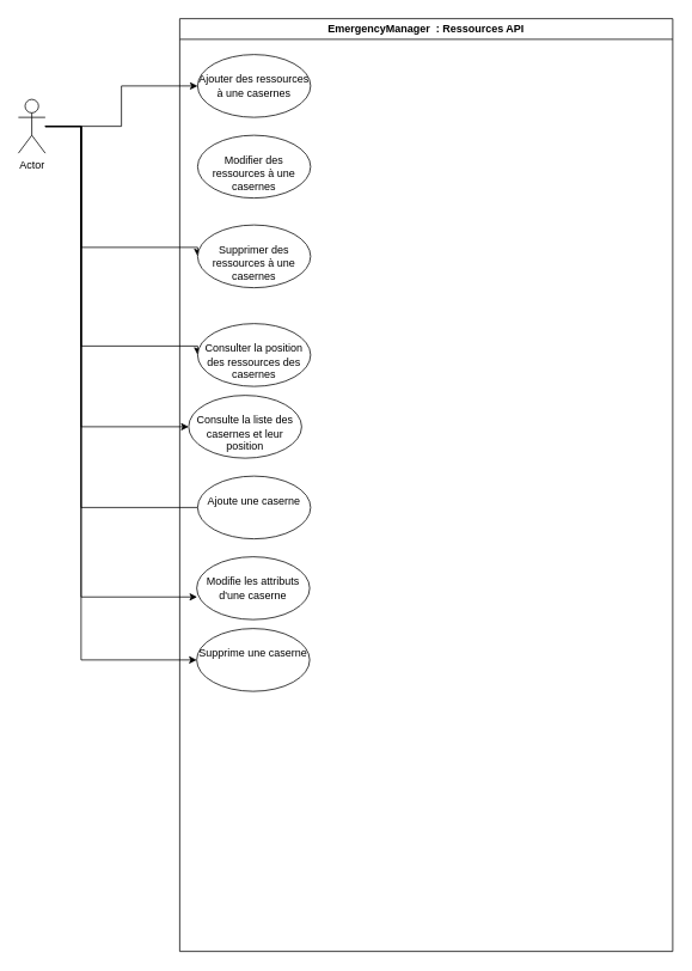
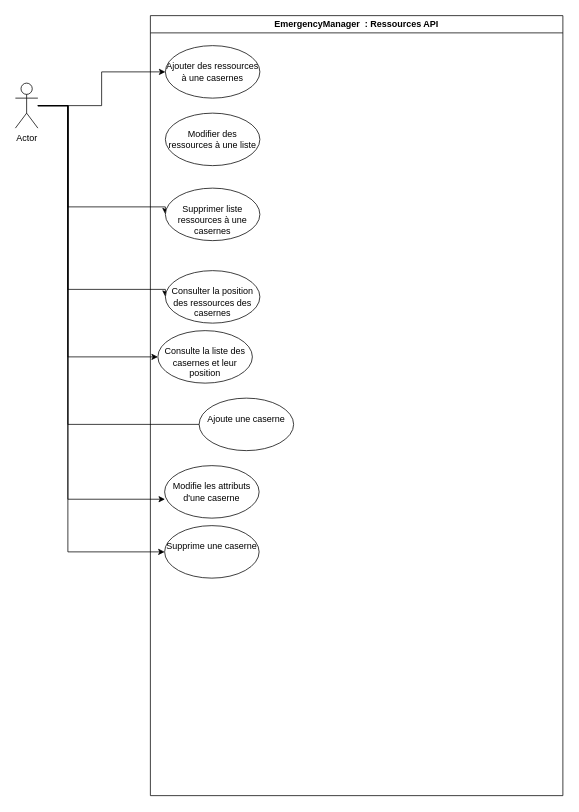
  <mxCell id="0" />
  <mxCell id="1" parent="0" />
  <mxCell id="2" style="edgeStyle=orthogonalEdgeStyle;rounded=0;orthogonalLoop=1;jettySize=auto;html=1;entryX=0;entryY=0.5;entryDx=0;entryDy=0;" edge="1" parent="1" source="9" target="11"><mxGeometry relative="1" as="geometry"><mxPoint x="315" y="190" as="targetPoint" /><Array as="points"><mxPoint x="90" y="140" /><mxPoint x="90" y="275" /></Array></mxGeometry></mxCell>
  <mxCell id="3" style="edgeStyle=orthogonalEdgeStyle;rounded=0;orthogonalLoop=1;jettySize=auto;html=1;entryX=0;entryY=0.5;entryDx=0;entryDy=0;" edge="1" parent="1" source="9" target="12"><mxGeometry relative="1" as="geometry"><mxPoint x="90" y="886" as="targetPoint" /><Array as="points"><mxPoint x="90" y="140" /><mxPoint x="90" y="385" /></Array></mxGeometry></mxCell>
  <mxCell id="4" style="edgeStyle=orthogonalEdgeStyle;rounded=0;orthogonalLoop=1;jettySize=auto;html=1;" edge="1" parent="1" source="9" target="14"><mxGeometry relative="1" as="geometry" /></mxCell>
  <mxCell id="5" style="edgeStyle=orthogonalEdgeStyle;rounded=0;orthogonalLoop=1;jettySize=auto;html=1;entryX=0;entryY=0.5;entryDx=0;entryDy=0;" edge="1" parent="1" source="9" target="15"><mxGeometry relative="1" as="geometry"><Array as="points"><mxPoint x="90" y="140" /><mxPoint x="90" y="475" /></Array></mxGeometry></mxCell>
  <mxCell id="6" style="edgeStyle=orthogonalEdgeStyle;rounded=0;orthogonalLoop=1;jettySize=auto;html=1;entryX=0;entryY=0.5;entryDx=0;entryDy=0;endArrow=none;" edge="1" parent="1" source="9" target="16"><mxGeometry relative="1" as="geometry"><Array as="points"><mxPoint x="90" y="140" /><mxPoint x="90" y="565" /></Array></mxGeometry></mxCell>
  <mxCell id="7" style="edgeStyle=orthogonalEdgeStyle;rounded=0;orthogonalLoop=1;jettySize=auto;html=1;entryX=0.004;entryY=0.64;entryDx=0;entryDy=0;entryPerimeter=0;" edge="1" parent="1" source="9" target="17"><mxGeometry relative="1" as="geometry"><Array as="points"><mxPoint x="90" y="140" /><mxPoint x="90" y="665" /></Array></mxGeometry></mxCell>
  <mxCell id="8" style="edgeStyle=orthogonalEdgeStyle;rounded=0;orthogonalLoop=1;jettySize=auto;html=1;entryX=0;entryY=0.5;entryDx=0;entryDy=0;" edge="1" parent="1" source="9" target="18"><mxGeometry relative="1" as="geometry"><Array as="points"><mxPoint x="90" y="140" /><mxPoint x="90" y="735" /></Array></mxGeometry></mxCell>
  <mxCell id="9" value="Actor" style="shape=umlActor;verticalLabelPosition=bottom;verticalAlign=top;html=1;outlineConnect=0;" vertex="1" parent="1"><mxGeometry x="20" y="110" width="30" height="60" as="geometry" /></mxCell>
  <mxCell id="10" value="EmergencyManager&amp;nbsp; : Ressources API" style="swimlane;whiteSpace=wrap;html=1;" vertex="1" parent="1"><mxGeometry x="200" y="20" width="550" height="1040" as="geometry" /></mxCell>
- <mxCell id="11" value="&lt;br&gt;Supprimer des ressources à une casernes" style="ellipse;whiteSpace=wrap;html=1;verticalAlign=top;" vertex="1" parent="10"><mxGeometry x="20" y="230" width="126" height="70" as="geometry" /></mxCell>
+ <mxCell id="11" value="&lt;br&gt;Supprimer liste ressources à une casernes" style="ellipse;whiteSpace=wrap;html=1;verticalAlign=top;" vertex="1" parent="10"><mxGeometry x="20" y="230" width="126" height="70" as="geometry" /></mxCell>
  <mxCell id="12" value="&lt;br&gt;Consulter la position des ressources des casernes" style="ellipse;whiteSpace=wrap;html=1;verticalAlign=top;" vertex="1" parent="10"><mxGeometry x="20" y="340" width="126" height="70" as="geometry" /></mxCell>
- <mxCell id="13" value="&lt;br&gt;Modifier des ressources à une casernes" style="ellipse;whiteSpace=wrap;html=1;verticalAlign=top;" vertex="1" parent="10"><mxGeometry x="20" y="130" width="126" height="70" as="geometry" /></mxCell>
+ <mxCell id="13" value="&lt;br&gt;Modifier des ressources à une liste" style="ellipse;whiteSpace=wrap;html=1;verticalAlign=top;" vertex="1" parent="10"><mxGeometry x="20" y="130" width="126" height="70" as="geometry" /></mxCell>
  <mxCell id="14" value="&lt;br&gt;Ajouter des ressources à une casernes" style="ellipse;whiteSpace=wrap;html=1;verticalAlign=top;" vertex="1" parent="10"><mxGeometry x="20" y="40" width="126" height="70" as="geometry" /></mxCell>
  <mxCell id="15" value="&lt;br&gt;Consulte la liste des casernes et leur position" style="ellipse;whiteSpace=wrap;html=1;verticalAlign=top;" vertex="1" parent="10"><mxGeometry x="10" y="420" width="126" height="70" as="geometry" /></mxCell>
- <mxCell id="16" value="&lt;br&gt;Ajoute une caserne" style="ellipse;whiteSpace=wrap;html=1;verticalAlign=top;" vertex="1" parent="10"><mxGeometry x="20" y="510" width="126" height="70" as="geometry" /></mxCell>
+ <mxCell id="16" value="&lt;br&gt;Ajoute une caserne" style="ellipse;whiteSpace=wrap;html=1;verticalAlign=top;" vertex="1" parent="10"><mxGeometry x="65" y="510" width="126" height="70" as="geometry" /></mxCell>
  <mxCell id="17" value="&lt;br&gt;Modifie les attributs d'une caserne" style="ellipse;whiteSpace=wrap;html=1;verticalAlign=top;" vertex="1" parent="10"><mxGeometry x="19" y="600" width="126" height="70" as="geometry" /></mxCell>
  <mxCell id="18" value="&lt;br&gt;Supprime une caserne" style="ellipse;whiteSpace=wrap;html=1;verticalAlign=top;" vertex="1" parent="10"><mxGeometry x="19" y="680" width="126" height="70" as="geometry" /></mxCell>
